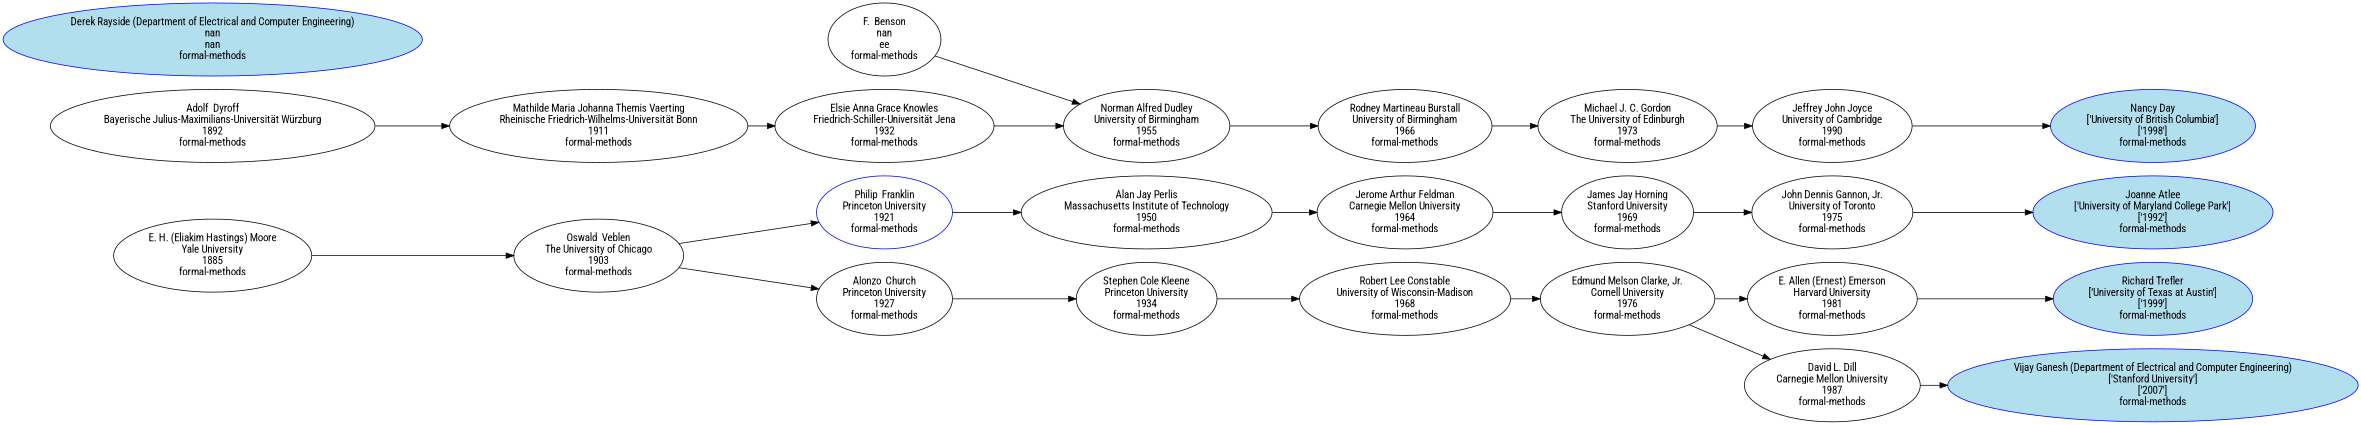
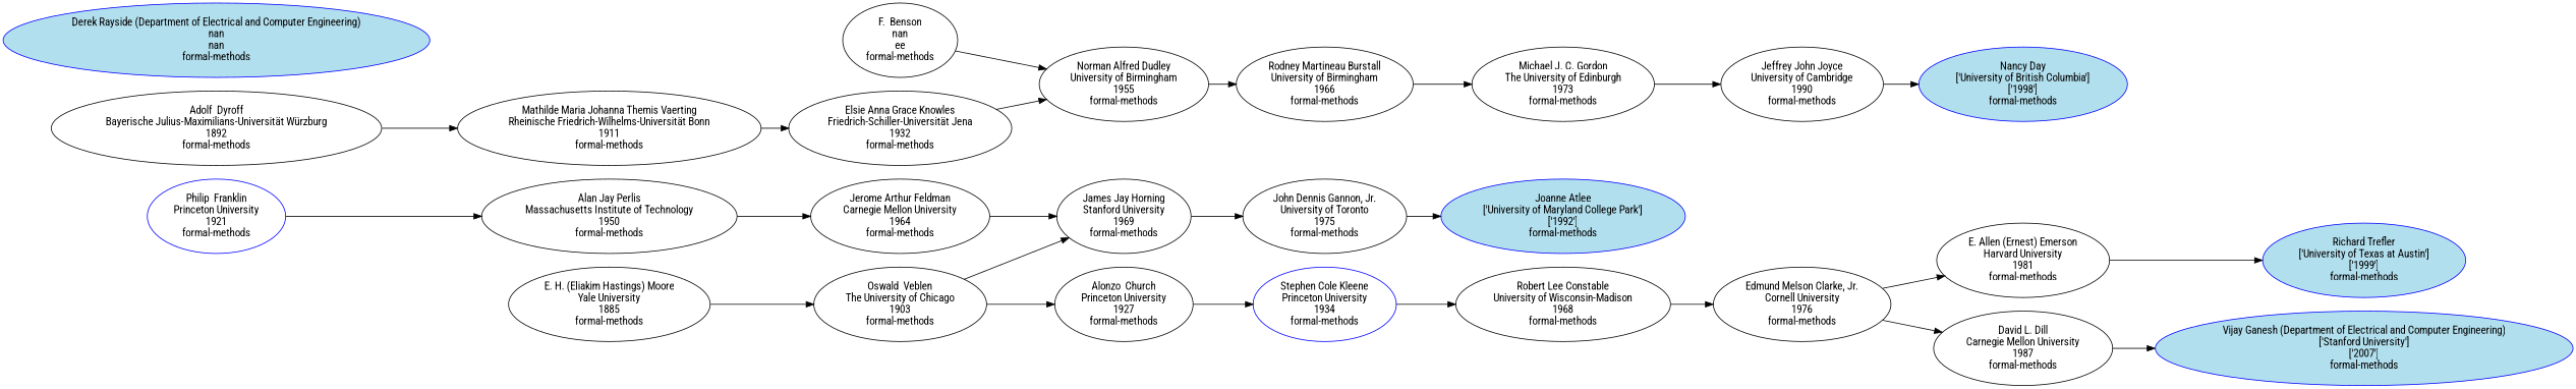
  digraph {
    fontname="Roboto Condensed"
    rankdir=LR
    node [fontname="Roboto Condensed"]
    edge [fontname="Roboto Condensed"]
    n1 [color=blue fillcolor=lightblue2 label="Joanne Atlee\n['University of Maryland College Park']\n['1992']\nformal-methods" style=filled]
    n2 [color=blue fillcolor=lightblue2 label="Nancy Day\n['University of British Columbia']\n['1998']\nformal-methods" style=filled]
    n3 [color=blue fillcolor=lightblue2 label="Richard Trefler\n['University of Texas at Austin']\n['1999']\nformal-methods" style=filled]
    n4 [color=blue fillcolor=lightblue2 label="Vijay Ganesh (Department of Electrical and Computer Engineering)\n['Stanford University']\n['2007']\nformal-methods" style=filled]
    n5 [color=blue fillcolor=lightblue2 label="Derek Rayside (Department of Electrical and Computer Engineering)\nnan\nnan\nformal-methods" style=filled]
    n6 [label="John Dennis Gannon, Jr.\nUniversity of Toronto\n1975\nformal-methods"]
    n7 [label="Jeffrey John Joyce\nUniversity of Cambridge\n1990\nformal-methods"]
    n8 [label="E. Allen (Ernest) Emerson\nHarvard University\n1981\nformal-methods"]
    n9 [label="David L. Dill\nCarnegie Mellon University\n1987\nformal-methods"]
    n10 [label="James Jay Horning\nStanford University\n1969\nformal-methods"]
    n11 [label="Michael J. C. Gordon\nThe University of Edinburgh\n1973\nformal-methods"]
    n12 [label="Edmund Melson Clarke, Jr.\nCornell University\n1976\nformal-methods"]
    n13 [label="Jerome Arthur Feldman\nCarnegie Mellon University\n1964\nformal-methods"]
    n14 [label="Rodney Martineau Burstall\nUniversity of Birmingham\n1966\nformal-methods"]
    n15 [label="Robert Lee Constable\nUniversity of Wisconsin-Madison\n1968\nformal-methods"]
    n16 [label="Alan Jay Perlis\nMassachusetts Institute of Technology\n1950\nformal-methods"]
    n17 [label="Norman Alfred Dudley\nUniversity of Birmingham\n1955\nformal-methods"]
-   n18 [label="Stephen Cole Kleene\nPrinceton University\n1934\nformal-methods"]
+   n18 [label="Stephen Cole Kleene\nPrinceton University\n1934\nformal-methods" color=blue]
    n19 [color=blue label="Philip  Franklin\nPrinceton University\n1921\nformal-methods"]
    n20 [label="F.  Benson\nnan\nee\nformal-methods"]
    n21 [label="Elsie Anna Grace Knowles\nFriedrich-Schiller-Universität Jena\n1932\nformal-methods"]
    n22 [label="Alonzo  Church\nPrinceton University\n1927\nformal-methods"]
    n23 [label="Oswald  Veblen\nThe University of Chicago\n1903\nformal-methods"]
    n24 [label="Mathilde Maria Johanna Themis Vaerting\nRheinische Friedrich-Wilhelms-Universität Bonn\n1911\nformal-methods"]
    n25 [label="E. H. (Eliakim Hastings) Moore\nYale University\n1885\nformal-methods"]
    n26 [label="Adolf  Dyroff\nBayerische Julius-Maximilians-Universität Würzburg\n1892\nformal-methods"]
    n6 -> n1
    n7 -> n2
    n8 -> n3
    n9 -> n4
    n10 -> n6
    n11 -> n7
    n12 -> n8
    n12 -> n9
    n13 -> n10
    n14 -> n11
    n15 -> n12
    n16 -> n13
    n17 -> n14
    n18 -> n15
    n19 -> n16
    n20 -> n17
    n21 -> n17
    n22 -> n18
-   n23 -> n19
+   n23 -> n10
    n23 -> n22
    n24 -> n21
    n25 -> n23
    n26 -> n24
  }
